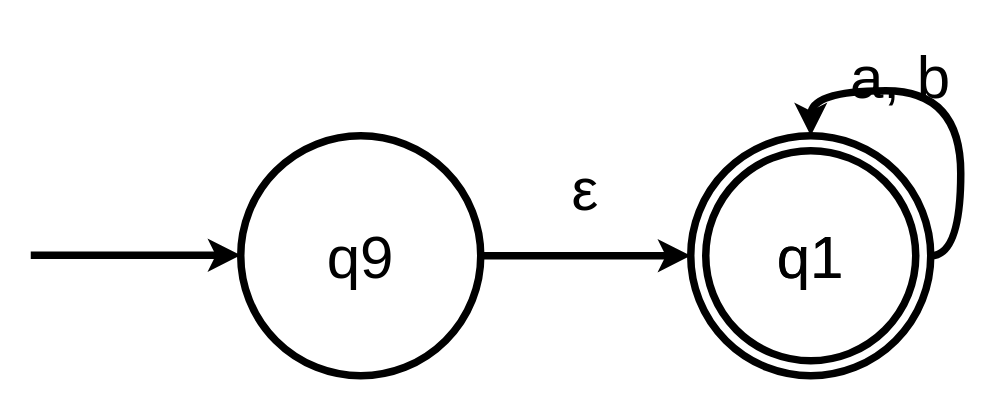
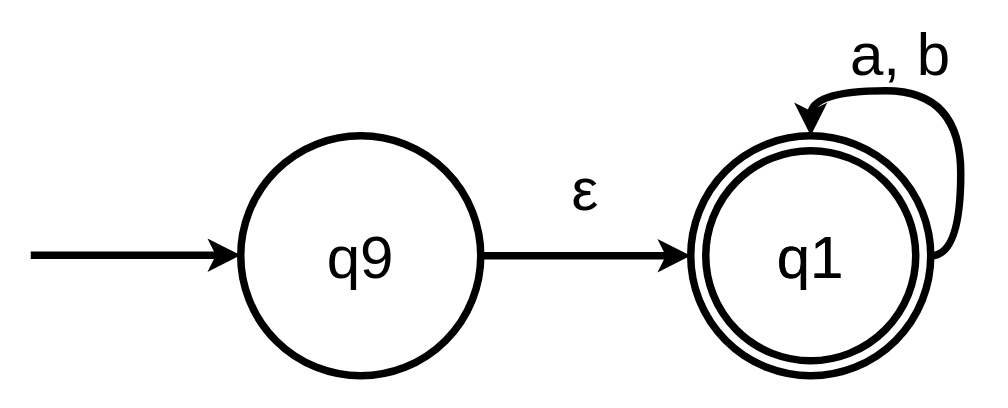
  <mxCell id="0" />
  <mxCell id="1" parent="0" />
  <mxCell id="2" value="" style="edgeStyle=orthogonalEdgeStyle;rounded=0;orthogonalLoop=1;jettySize=auto;html=1;strokeWidth=5;" edge="1" parent="1" source="3" target="4"><mxGeometry relative="1" as="geometry" /></mxCell>
  <mxCell id="3" value="&lt;font style=&quot;font-size: 40px;&quot;&gt;q9&lt;/font&gt;" style="ellipse;whiteSpace=wrap;html=1;aspect=fixed;fillColor=none;strokeWidth=5;" vertex="1" parent="1"><mxGeometry x="160" y="90" width="160" height="160" as="geometry" /></mxCell>
  <mxCell id="4" value="&lt;font style=&quot;font-size: 40px;&quot;&gt;q1&lt;/font&gt;" style="ellipse;whiteSpace=wrap;html=1;aspect=fixed;shadow=0;perimeterSpacing=0;strokeWidth=5;fillStyle=auto;fillColor=none;" vertex="1" parent="1"><mxGeometry x="460" y="90" width="160" height="160" as="geometry" /></mxCell>
  <mxCell id="5" value="" style="edgeStyle=orthogonalEdgeStyle;rounded=0;orthogonalLoop=1;jettySize=auto;html=1;strokeWidth=5;" edge="1" parent="1"><mxGeometry relative="1" as="geometry"><mxPoint x="20" y="169.66" as="sourcePoint" /><mxPoint x="160" y="169.66" as="targetPoint" /></mxGeometry></mxCell>
  <mxCell id="6" value="&lt;font style=&quot;font-size: 40px;&quot;&gt;q1&lt;/font&gt;" style="ellipse;whiteSpace=wrap;html=1;aspect=fixed;shadow=0;perimeterSpacing=0;strokeWidth=5;fillStyle=auto;fillColor=none;" vertex="1" parent="1"><mxGeometry x="470" y="100" width="140" height="140" as="geometry" /></mxCell>
  <mxCell id="7" value="ε" style="text;html=1;strokeColor=none;fillColor=none;align=center;verticalAlign=middle;whiteSpace=wrap;rounded=0;shadow=0;fillStyle=auto;strokeWidth=5;fontSize=40;" vertex="1" parent="1"><mxGeometry x="340" y="110" width="100" height="30" as="geometry" /></mxCell>
  <mxCell id="8" style="edgeStyle=orthogonalEdgeStyle;orthogonalLoop=1;jettySize=auto;html=1;exitX=1;exitY=0.5;exitDx=0;exitDy=0;entryX=0.5;entryY=0;entryDx=0;entryDy=0;strokeWidth=5;fontSize=40;curved=1;" edge="1" parent="1" source="4" target="4"><mxGeometry relative="1" as="geometry"><Array as="points"><mxPoint x="640" y="170" /><mxPoint x="640" y="60" /><mxPoint x="540" y="60" /></Array></mxGeometry></mxCell>
- <mxCell id="9" value="a, b" style="text;html=1;strokeColor=none;fillColor=none;align=center;verticalAlign=middle;whiteSpace=wrap;rounded=0;shadow=0;fillStyle=auto;strokeWidth=5;fontSize=40;" vertex="1" parent="1"><mxGeometry x="550" y="35" width="100" height="30" as="geometry" /></mxCell>
+ <mxCell id="9" value="a, b" style="text;html=1;strokeColor=none;fillColor=none;align=center;verticalAlign=middle;whiteSpace=wrap;rounded=0;shadow=0;fillStyle=auto;strokeWidth=5;fontSize=40;" vertex="1" parent="1"><mxGeometry x="550" y="20" width="100" height="30" as="geometry" /></mxCell>
